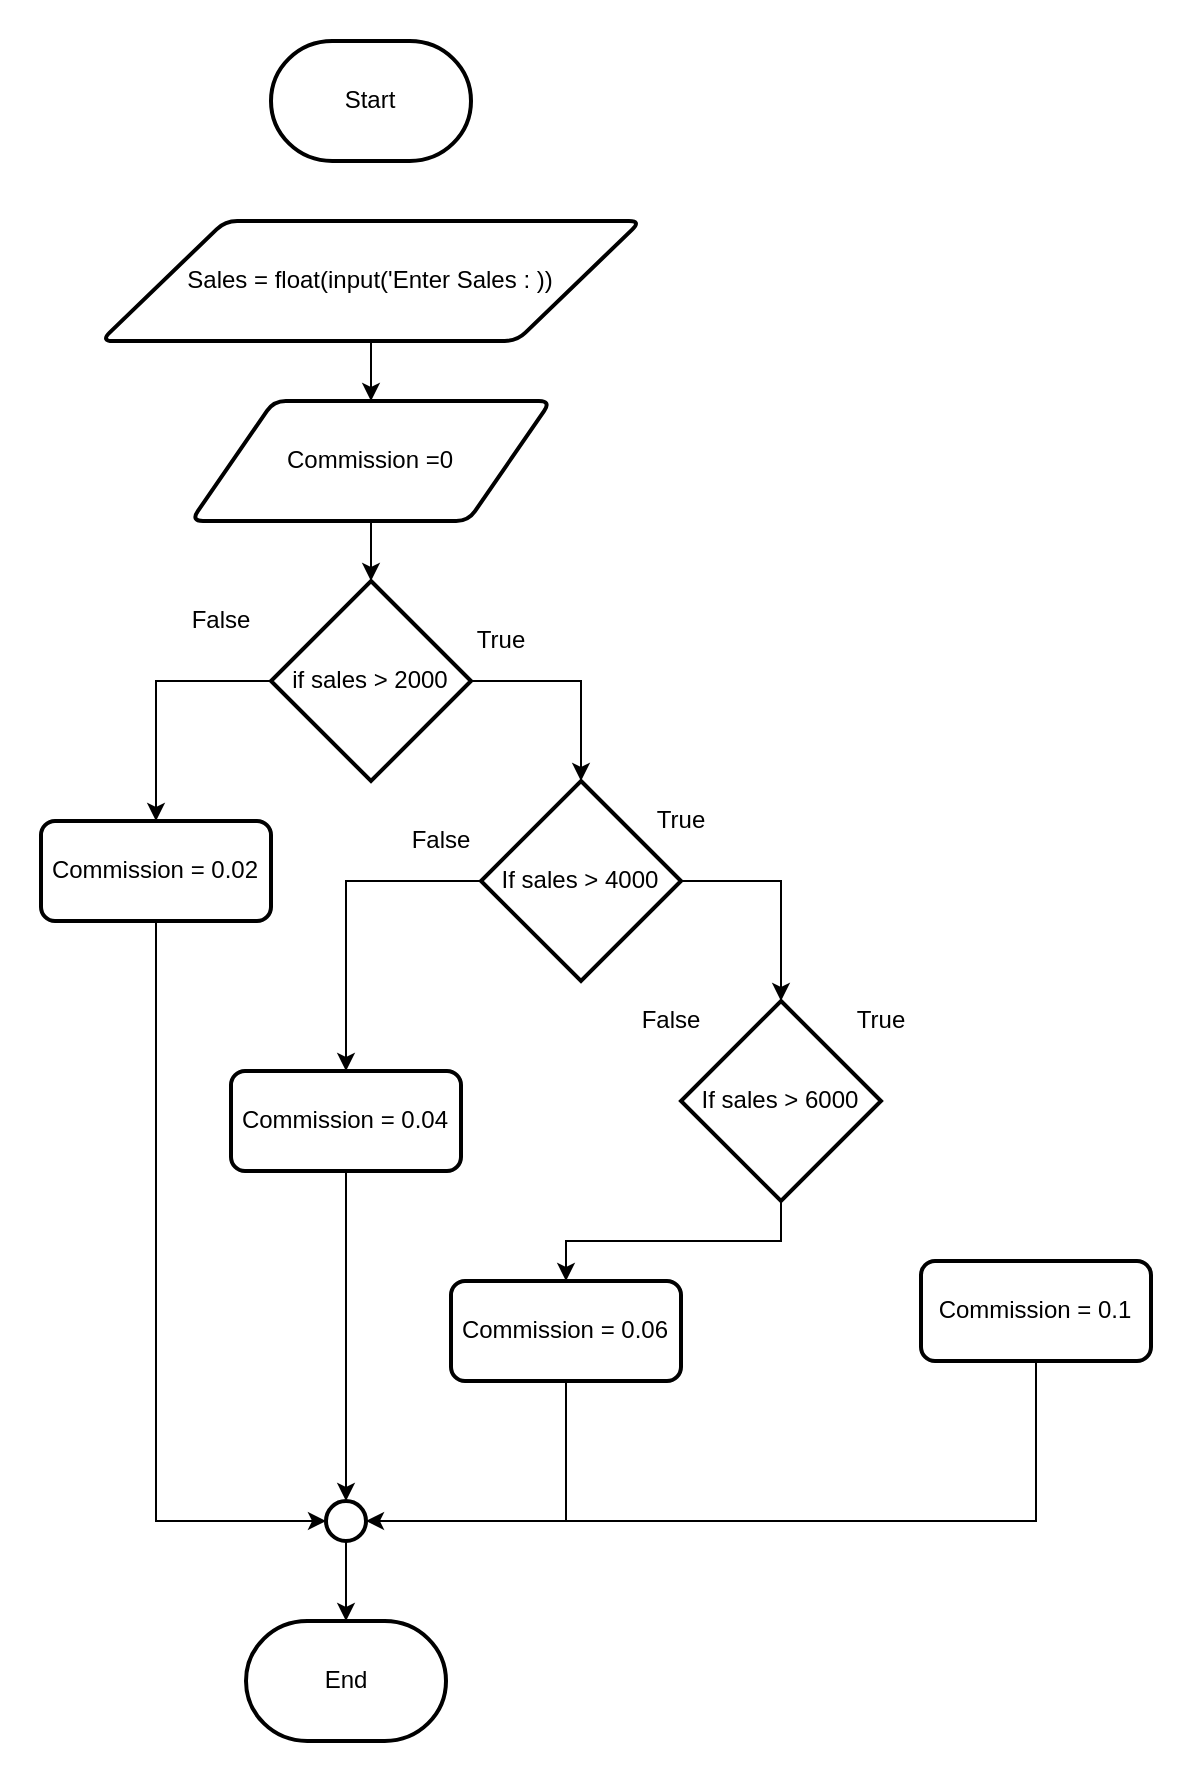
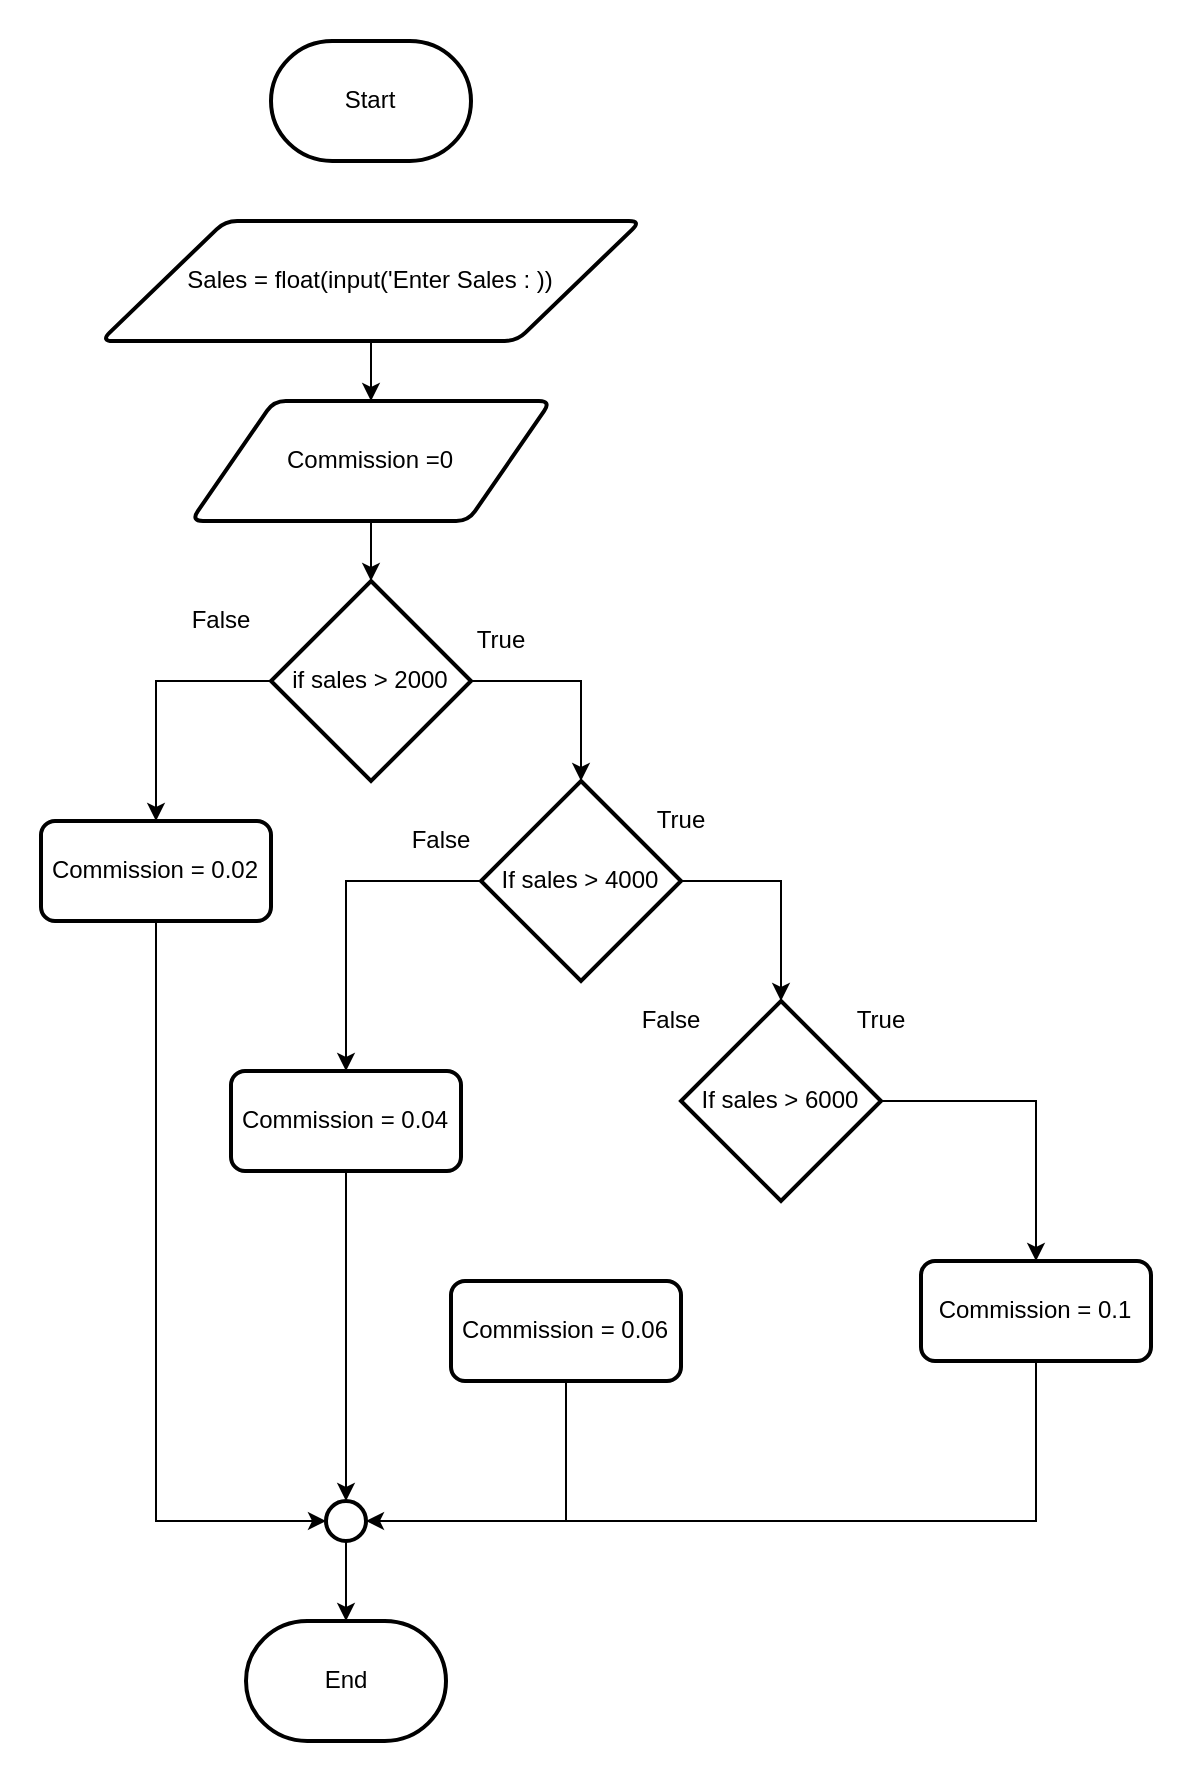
  <mxCell id="0" />
  <mxCell id="1" parent="0" />
  <mxCell id="2" value="Start" style="strokeWidth=2;html=1;shape=mxgraph.flowchart.terminator;whiteSpace=wrap;" vertex="1" parent="1"><mxGeometry x="135" y="20" width="100" height="60" as="geometry" /></mxCell>
  <mxCell id="3" style="edgeStyle=orthogonalEdgeStyle;rounded=0;orthogonalLoop=1;jettySize=auto;html=1;entryX=0.5;entryY=0;entryDx=0;entryDy=0;" edge="1" parent="1" source="4" target="6"><mxGeometry relative="1" as="geometry" /></mxCell>
  <mxCell id="4" value="Sales = float(input('Enter Sales : ))" style="shape=parallelogram;html=1;strokeWidth=2;perimeter=parallelogramPerimeter;whiteSpace=wrap;rounded=1;arcSize=12;size=0.23;" vertex="1" parent="1"><mxGeometry x="50" y="110" width="270" height="60" as="geometry" /></mxCell>
  <mxCell id="5" style="edgeStyle=orthogonalEdgeStyle;rounded=0;orthogonalLoop=1;jettySize=auto;html=1;entryX=0.5;entryY=0;entryDx=0;entryDy=0;entryPerimeter=0;" edge="1" parent="1" source="6" target="9"><mxGeometry relative="1" as="geometry" /></mxCell>
  <mxCell id="6" value="Commission =0" style="shape=parallelogram;html=1;strokeWidth=2;perimeter=parallelogramPerimeter;whiteSpace=wrap;rounded=1;arcSize=12;size=0.23;" vertex="1" parent="1"><mxGeometry x="95" y="200" width="180" height="60" as="geometry" /></mxCell>
  <mxCell id="7" style="edgeStyle=orthogonalEdgeStyle;rounded=0;orthogonalLoop=1;jettySize=auto;html=1;entryX=0.5;entryY=0;entryDx=0;entryDy=0;entryPerimeter=0;" edge="1" parent="1" source="9" target="12"><mxGeometry relative="1" as="geometry" /></mxCell>
  <mxCell id="8" style="edgeStyle=orthogonalEdgeStyle;rounded=0;orthogonalLoop=1;jettySize=auto;html=1;entryX=0.5;entryY=0;entryDx=0;entryDy=0;exitX=0;exitY=0.5;exitDx=0;exitDy=0;exitPerimeter=0;" edge="1" parent="1" source="9" target="22"><mxGeometry relative="1" as="geometry" /></mxCell>
  <mxCell id="9" value="if sales &amp;gt; 2000" style="strokeWidth=2;html=1;shape=mxgraph.flowchart.decision;whiteSpace=wrap;" vertex="1" parent="1"><mxGeometry x="135" y="290" width="100" height="100" as="geometry" /></mxCell>
  <mxCell id="10" style="edgeStyle=orthogonalEdgeStyle;rounded=0;orthogonalLoop=1;jettySize=auto;html=1;entryX=0.5;entryY=0;entryDx=0;entryDy=0;entryPerimeter=0;exitX=1;exitY=0.5;exitDx=0;exitDy=0;exitPerimeter=0;" edge="1" parent="1" source="12" target="14"><mxGeometry relative="1" as="geometry" /></mxCell>
  <mxCell id="11" style="edgeStyle=orthogonalEdgeStyle;rounded=0;orthogonalLoop=1;jettySize=auto;html=1;entryX=0.5;entryY=0;entryDx=0;entryDy=0;" edge="1" parent="1" source="12" target="24"><mxGeometry relative="1" as="geometry" /></mxCell>
  <mxCell id="12" value="If sales &amp;gt; 4000" style="strokeWidth=2;html=1;shape=mxgraph.flowchart.decision;whiteSpace=wrap;" vertex="1" parent="1"><mxGeometry x="240" y="390" width="100" height="100" as="geometry" /></mxCell>
- <mxCell id="13" style="edgeStyle=orthogonalEdgeStyle;rounded=0;orthogonalLoop=1;jettySize=auto;html=1;" edge="1" parent="1" source="14" target="26"><mxGeometry relative="1" as="geometry" /></mxCell>
+ <mxCell id="13" style="edgeStyle=orthogonalEdgeStyle;rounded=0;orthogonalLoop=1;jettySize=auto;html=1;" edge="1" parent="1" source="14" target="28"><mxGeometry relative="1" as="geometry" /></mxCell>
  <mxCell id="14" value="If sales &amp;gt; 6000" style="strokeWidth=2;html=1;shape=mxgraph.flowchart.decision;whiteSpace=wrap;" vertex="1" parent="1"><mxGeometry x="340" y="500" width="100" height="100" as="geometry" /></mxCell>
  <mxCell id="15" value="True" style="text;html=1;align=center;verticalAlign=middle;resizable=0;points=[];autosize=1;" vertex="1" parent="1"><mxGeometry x="230" y="310" width="40" height="20" as="geometry" /></mxCell>
  <mxCell id="16" value="True" style="text;html=1;align=center;verticalAlign=middle;resizable=0;points=[];autosize=1;" vertex="1" parent="1"><mxGeometry x="320" y="400" width="40" height="20" as="geometry" /></mxCell>
  <mxCell id="17" value="True" style="text;html=1;align=center;verticalAlign=middle;resizable=0;points=[];autosize=1;" vertex="1" parent="1"><mxGeometry x="420" y="500" width="40" height="20" as="geometry" /></mxCell>
  <mxCell id="18" value="False" style="text;html=1;align=center;verticalAlign=middle;resizable=0;points=[];autosize=1;" vertex="1" parent="1"><mxGeometry x="85" y="300" width="50" height="20" as="geometry" /></mxCell>
  <mxCell id="19" value="False" style="text;html=1;align=center;verticalAlign=middle;resizable=0;points=[];autosize=1;" vertex="1" parent="1"><mxGeometry x="195" y="410" width="50" height="20" as="geometry" /></mxCell>
  <mxCell id="20" value="False" style="text;html=1;align=center;verticalAlign=middle;resizable=0;points=[];autosize=1;" vertex="1" parent="1"><mxGeometry x="310" y="500" width="50" height="20" as="geometry" /></mxCell>
  <mxCell id="21" style="edgeStyle=orthogonalEdgeStyle;rounded=0;orthogonalLoop=1;jettySize=auto;html=1;entryX=0;entryY=0.5;entryDx=0;entryDy=0;entryPerimeter=0;exitX=0.5;exitY=1;exitDx=0;exitDy=0;" edge="1" parent="1" source="22" target="32"><mxGeometry relative="1" as="geometry" /></mxCell>
  <mxCell id="22" value="Commission = 0.02" style="rounded=1;whiteSpace=wrap;html=1;absoluteArcSize=1;arcSize=14;strokeWidth=2;" vertex="1" parent="1"><mxGeometry x="20" y="410" width="115" height="50" as="geometry" /></mxCell>
  <mxCell id="23" style="edgeStyle=orthogonalEdgeStyle;rounded=0;orthogonalLoop=1;jettySize=auto;html=1;entryX=0.5;entryY=0;entryDx=0;entryDy=0;entryPerimeter=0;" edge="1" parent="1" source="24" target="32"><mxGeometry relative="1" as="geometry" /></mxCell>
  <mxCell id="24" value="Commission = 0.04" style="rounded=1;whiteSpace=wrap;html=1;absoluteArcSize=1;arcSize=14;strokeWidth=2;" vertex="1" parent="1"><mxGeometry x="115" y="535" width="115" height="50" as="geometry" /></mxCell>
  <mxCell id="25" style="edgeStyle=orthogonalEdgeStyle;rounded=0;orthogonalLoop=1;jettySize=auto;html=1;entryX=1;entryY=0.5;entryDx=0;entryDy=0;entryPerimeter=0;exitX=0.5;exitY=1;exitDx=0;exitDy=0;" edge="1" parent="1" source="26" target="32"><mxGeometry relative="1" as="geometry" /></mxCell>
  <mxCell id="26" value="Commission = 0.06" style="rounded=1;whiteSpace=wrap;html=1;absoluteArcSize=1;arcSize=14;strokeWidth=2;" vertex="1" parent="1"><mxGeometry x="225" y="640" width="115" height="50" as="geometry" /></mxCell>
  <mxCell id="27" style="edgeStyle=orthogonalEdgeStyle;rounded=0;orthogonalLoop=1;jettySize=auto;html=1;entryX=1;entryY=0.5;entryDx=0;entryDy=0;entryPerimeter=0;endArrow=none;endFill=0;exitX=0.5;exitY=1;exitDx=0;exitDy=0;" edge="1" parent="1" source="28" target="32"><mxGeometry relative="1" as="geometry" /></mxCell>
  <mxCell id="28" value="Commission = 0.1" style="rounded=1;whiteSpace=wrap;html=1;absoluteArcSize=1;arcSize=14;strokeWidth=2;" vertex="1" parent="1"><mxGeometry x="460" y="630" width="115" height="50" as="geometry" /></mxCell>
  <mxCell id="29" value="End" style="strokeWidth=2;html=1;shape=mxgraph.flowchart.terminator;whiteSpace=wrap;" vertex="1" parent="1"><mxGeometry x="122.5" y="810" width="100" height="60" as="geometry" /></mxCell>
  <mxCell id="30" value="" style="edgeStyle=orthogonalEdgeStyle;rounded=0;orthogonalLoop=1;jettySize=auto;html=1;endArrow=none;endFill=0;" edge="1" parent="1" source="32" target="26"><mxGeometry relative="1" as="geometry" /></mxCell>
  <mxCell id="31" style="edgeStyle=orthogonalEdgeStyle;rounded=0;orthogonalLoop=1;jettySize=auto;html=1;entryX=0.5;entryY=0;entryDx=0;entryDy=0;entryPerimeter=0;endArrow=classic;endFill=1;" edge="1" parent="1" source="32" target="29"><mxGeometry relative="1" as="geometry" /></mxCell>
  <mxCell id="32" value="" style="strokeWidth=2;html=1;shape=mxgraph.flowchart.start_2;whiteSpace=wrap;" vertex="1" parent="1"><mxGeometry x="162.5" y="750" width="20" height="20" as="geometry" /></mxCell>
